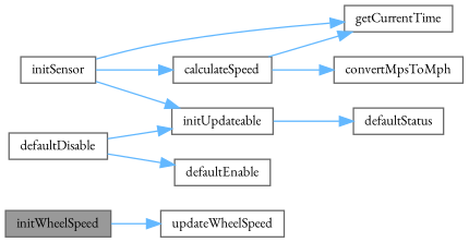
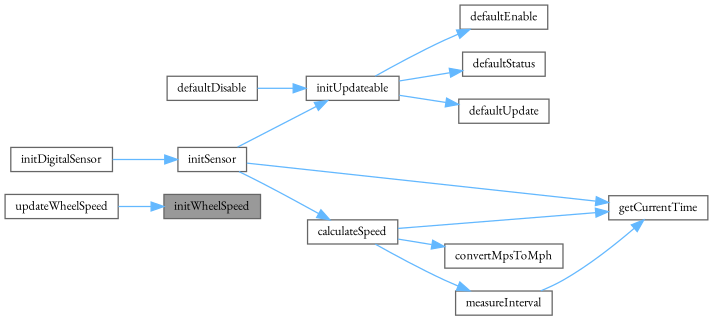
  digraph {
    fontname="EB Garamond"
    rankdir=LR
    node [color=grey40 fillcolor=white fontname="EB Garamond" fontsize=10 shape=box style=filled]
    edge [color=steelblue1 fontname="EB Garamond" fontsize=10 labelfontname=Helvetica labelfontsize=10 style=solid]
    n1 [color=gray40 fillcolor=grey60 fontcolor=black height=0.2 label=initWheelSpeed width=0.4]
    n2 [height=0.2 label=updateWheelSpeed width=0.4]
    n3 [height=0.2 label=getCurrentTime width=0.4]
+   n4 [height=0.2 label=initDigitalSensor width=0.4]
    n5 [height=0.2 label=initSensor width=0.4]
    n6 [height=0.2 label=initUpdateable width=0.4]
    n7 [height=0.2 label=calculateSpeed width=0.4]
    n8 [height=0.2 label=defaultEnable width=0.4]
    n9 [height=0.2 label=defaultStatus width=0.4]
+   n10 [height=0.2 label=defaultUpdate width=0.4]
    n11 [height=0.2 label=defaultDisable width=0.4]
    n12 [height=0.2 label=convertMpsToMph width=0.4]
-   n1 -> n2
+   n13 [height=0.2 label=measureInterval width=0.4]
+   n2 -> n1
+   n4 -> n5
    n5 -> n3
    n5 -> n6
    n5 -> n7
-   n11 -> n8
+   n6 -> n8
    n6 -> n9
+   n6 -> n10
    n7 -> n3
    n7 -> n12
+   n7 -> n13
    n11 -> n6
+   n13 -> n3
  }
